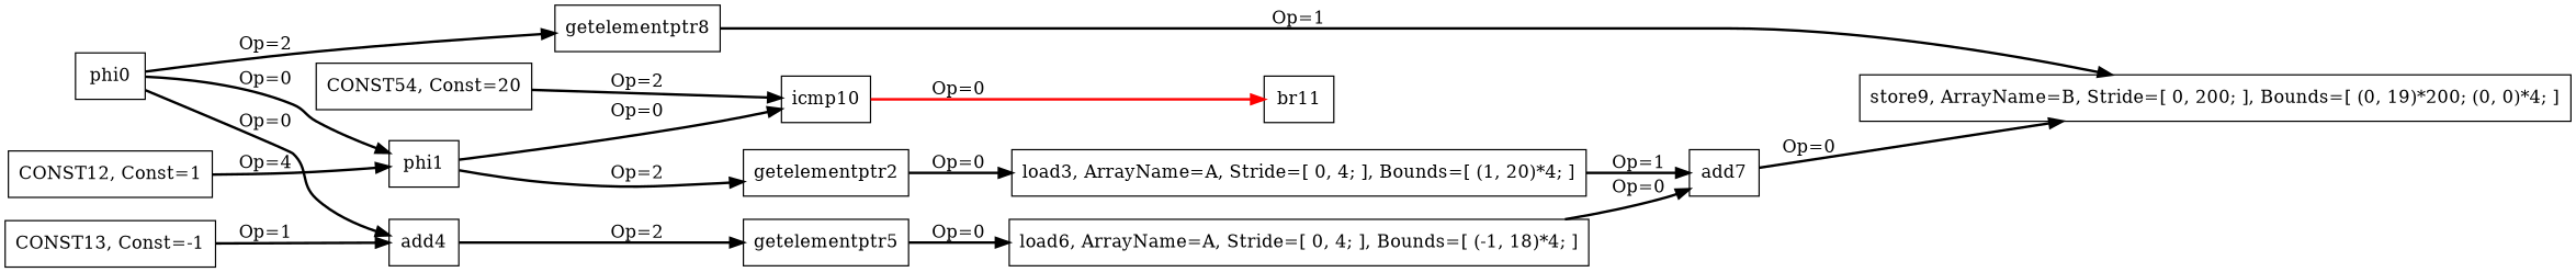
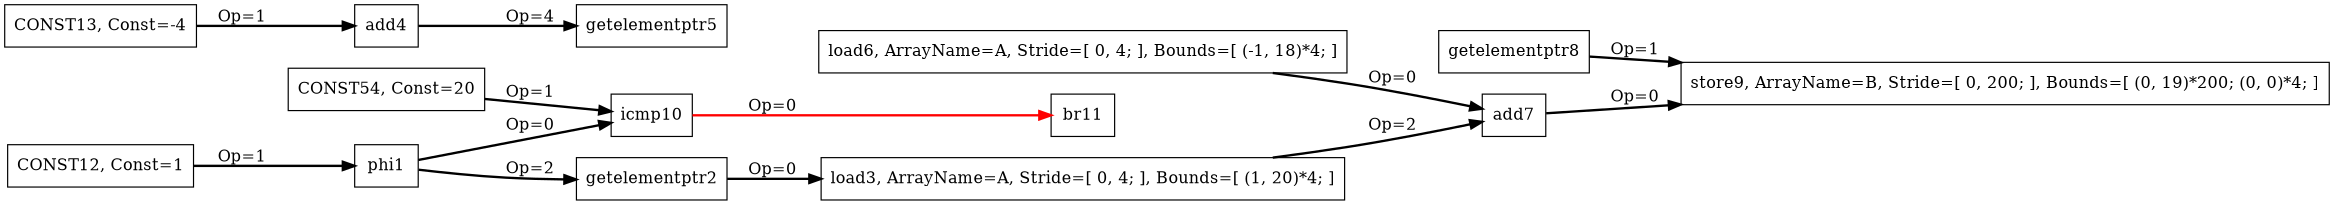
  digraph {
    rankdir=LR
    node [color=black shape=box]
    edge [color=black style=bold]
-   n1 [label=phi0]
    n2 [label=phi1]
    n3 [label=add4]
    n4 [label=getelementptr8]
    n5 [label=getelementptr2]
    n6 [label=icmp10]
    n7 [label=getelementptr5]
    n8 [label="store9, ArrayName=B, Stride=[ 0, 200; ], Bounds=[ (0, 19)*200; (0, 0)*4; ]"]
    n9 [label="load3, ArrayName=A, Stride=[ 0, 4; ], Bounds=[ (1, 20)*4; ]"]
    n10 [label=br11]
    n11 [label=add7]
    n12 [label="load6, ArrayName=A, Stride=[ 0, 4; ], Bounds=[ (-1, 18)*4; ]"]
    n13 [label="CONST12, Const=1"]
-   n14 [label="CONST13, Const=-1"]
+   n14 [label="CONST13, Const=-4"]
    n15 [label="CONST54, Const=20"]
-   n1 -> n2 [label="Op=0"]
-   n1 -> n3 [label="Op=0"]
-   n1 -> n4 [label="Op=2"]
    n2 -> n5 [label="Op=2"]
    n2 -> n6 [label="Op=0"]
-   n3 -> n7 [label="Op=2"]
+   n3 -> n7 [label="Op=4"]
    n4 -> n8 [label="Op=1"]
    n5 -> n9 [label="Op=0"]
    n6 -> n10 [color=red label="Op=0"]
-   n7 -> n12 [label="Op=0"]
-   n9 -> n11 [label="Op=1"]
+   n9 -> n11 [label="Op=2"]
    n11 -> n8 [label="Op=0"]
    n12 -> n11 [label="Op=0"]
-   n13 -> n2 [label="Op=4"]
+   n13 -> n2 [label="Op=1"]
    n14 -> n3 [label="Op=1"]
-   n15 -> n6 [label="Op=2"]
+   n15 -> n6 [label="Op=1"]
  }
